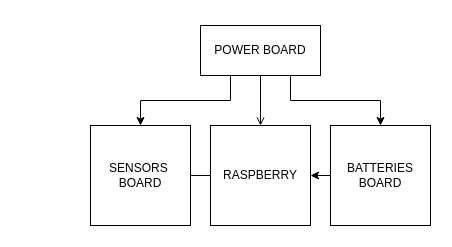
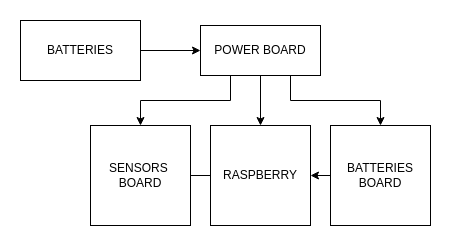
  <mxCell id="0" />
  <mxCell id="1" parent="0" />
  <mxCell id="2" style="edgeStyle=orthogonalEdgeStyle;rounded=0;orthogonalLoop=1;jettySize=auto;html=1;exitX=1;exitY=0.5;exitDx=0;exitDy=0;entryX=0;entryY=0.5;entryDx=0;entryDy=0;endArrow=none;" edge="1" parent="1" source="3" target="13"><mxGeometry relative="1" as="geometry" /></mxCell>
  <mxCell id="3" value="SENSORS&amp;nbsp;&lt;div&gt;BOARD&lt;/div&gt;" style="rounded=0;whiteSpace=wrap;html=1;" vertex="1" parent="1"><mxGeometry x="90" y="125" width="100" height="100" as="geometry" /></mxCell>
  <mxCell id="4" style="edgeStyle=orthogonalEdgeStyle;rounded=0;orthogonalLoop=1;jettySize=auto;html=1;exitX=0;exitY=0.5;exitDx=0;exitDy=0;entryX=1;entryY=0.5;entryDx=0;entryDy=0;" edge="1" parent="1" source="5" target="13"><mxGeometry relative="1" as="geometry" /></mxCell>
  <mxCell id="5" value="BATTERIES&lt;div&gt;BOARD&lt;/div&gt;" style="rounded=0;whiteSpace=wrap;html=1;" vertex="1" parent="1"><mxGeometry x="330" y="125" width="100" height="100" as="geometry" /></mxCell>
  <mxCell id="6" style="edgeStyle=orthogonalEdgeStyle;rounded=0;orthogonalLoop=1;jettySize=auto;html=1;exitX=0.25;exitY=1;exitDx=0;exitDy=0;entryX=0.5;entryY=0;entryDx=0;entryDy=0;" edge="1" parent="1" source="9" target="3"><mxGeometry relative="1" as="geometry" /></mxCell>
  <mxCell id="7" style="edgeStyle=orthogonalEdgeStyle;rounded=0;orthogonalLoop=1;jettySize=auto;html=1;exitX=0.75;exitY=1;exitDx=0;exitDy=0;entryX=0.5;entryY=0;entryDx=0;entryDy=0;" edge="1" parent="1" source="9" target="5"><mxGeometry relative="1" as="geometry" /></mxCell>
- <mxCell id="8" style="edgeStyle=orthogonalEdgeStyle;rounded=0;orthogonalLoop=1;jettySize=auto;html=1;entryX=0.5;entryY=0;entryDx=0;entryDy=0;endArrow=open;" edge="1" parent="1" source="9" target="13"><mxGeometry relative="1" as="geometry" /></mxCell>
+ <mxCell id="8" style="edgeStyle=orthogonalEdgeStyle;rounded=0;orthogonalLoop=1;jettySize=auto;html=1;entryX=0.5;entryY=0;entryDx=0;entryDy=0;" edge="1" parent="1" source="9" target="13"><mxGeometry relative="1" as="geometry" /></mxCell>
  <mxCell id="9" value="POWER BOARD" style="rounded=0;whiteSpace=wrap;html=1;" vertex="1" parent="1"><mxGeometry x="200" y="25" width="120" height="50" as="geometry" /></mxCell>
+ <mxCell id="10" style="edgeStyle=orthogonalEdgeStyle;rounded=0;orthogonalLoop=1;jettySize=auto;html=1;entryX=0;entryY=0.5;entryDx=0;entryDy=0;" edge="1" parent="1" source="11" target="9"><mxGeometry relative="1" as="geometry" /></mxCell>
+ <mxCell id="11" value="BATTERIES" style="rounded=0;whiteSpace=wrap;html=1;" vertex="1" parent="1"><mxGeometry x="20" y="20" width="120" height="60" as="geometry" /></mxCell>
  <mxCell id="12" style="edgeStyle=orthogonalEdgeStyle;rounded=0;orthogonalLoop=1;jettySize=auto;html=1;exitX=0.5;exitY=1;exitDx=0;exitDy=0;" edge="1" parent="1" source="3" target="3"><mxGeometry relative="1" as="geometry" /></mxCell>
  <mxCell id="13" value="RASPBERRY" style="rounded=0;whiteSpace=wrap;html=1;" vertex="1" parent="1"><mxGeometry x="210" y="125" width="100" height="100" as="geometry" /></mxCell>
